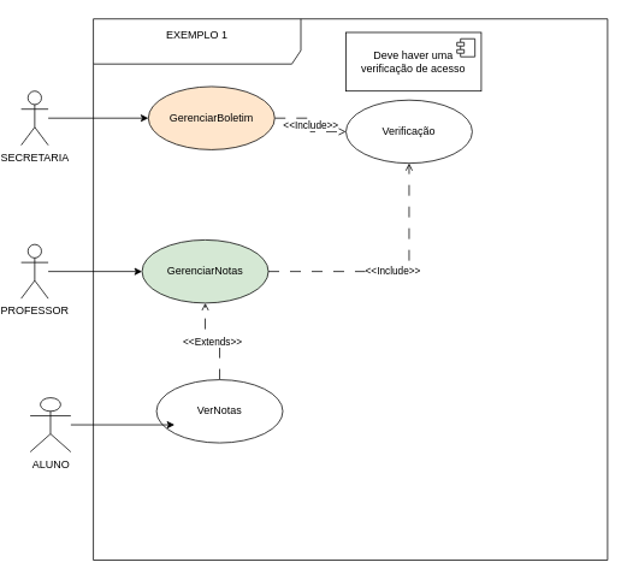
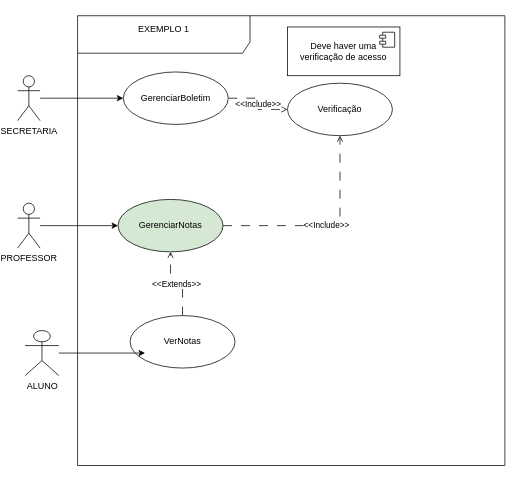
  <mxCell id="0" />
  <mxCell id="1" parent="0" />
  <mxCell id="2" value="&lt;font style=&quot;vertical-align: inherit;&quot;&gt;&lt;font style=&quot;vertical-align: inherit;&quot;&gt;EXEMPLO 1&lt;/font&gt;&lt;/font&gt;&lt;div&gt;&lt;font style=&quot;vertical-align: inherit;&quot;&gt;&lt;font style=&quot;vertical-align: inherit;&quot;&gt;&lt;br&gt;&lt;/font&gt;&lt;/font&gt;&lt;/div&gt;" style="shape=umlFrame;whiteSpace=wrap;html=1;pointerEvents=0;width=230;height=50;" vertex="1" parent="1"><mxGeometry x="100" y="20" width="570" height="600" as="geometry" /></mxCell>
  <mxCell id="3" style="edgeStyle=orthogonalEdgeStyle;rounded=0;orthogonalLoop=1;jettySize=auto;html=1;" edge="1" parent="1" source="4" target="13"><mxGeometry relative="1" as="geometry" /></mxCell>
  <mxCell id="4" value="&lt;font style=&quot;vertical-align: inherit;&quot;&gt;&lt;font style=&quot;vertical-align: inherit;&quot;&gt;SECRETARIA&lt;/font&gt;&lt;/font&gt;" style="shape=umlActor;verticalLabelPosition=bottom;verticalAlign=top;html=1;" vertex="1" parent="1"><mxGeometry x="20" y="100" width="30" height="60" as="geometry" /></mxCell>
  <mxCell id="5" value="&lt;font style=&quot;vertical-align: inherit;&quot;&gt;&lt;font style=&quot;vertical-align: inherit;&quot;&gt;ALUNO&lt;/font&gt;&lt;/font&gt;" style="shape=umlActor;verticalLabelPosition=bottom;verticalAlign=top;html=1;" vertex="1" parent="1"><mxGeometry x="30" y="440" width="45" height="60" as="geometry" /></mxCell>
  <mxCell id="6" style="edgeStyle=orthogonalEdgeStyle;rounded=0;orthogonalLoop=1;jettySize=auto;html=1;" edge="1" parent="1" source="7" target="11"><mxGeometry relative="1" as="geometry" /></mxCell>
  <mxCell id="7" value="&lt;font style=&quot;vertical-align: inherit;&quot;&gt;&lt;font style=&quot;vertical-align: inherit;&quot;&gt;PROFESSOR&lt;/font&gt;&lt;/font&gt;" style="shape=umlActor;verticalLabelPosition=bottom;verticalAlign=top;html=1;" vertex="1" parent="1"><mxGeometry x="20" y="270" width="30" height="60" as="geometry" /></mxCell>
  <mxCell id="8" value="&amp;lt;&amp;lt;Extends&amp;gt;&amp;gt;" style="edgeStyle=orthogonalEdgeStyle;rounded=0;orthogonalLoop=1;jettySize=auto;html=1;entryX=0.5;entryY=1;entryDx=0;entryDy=0;dashed=1;dashPattern=12 12;endArrow=open;endFill=0;" edge="1" parent="1" source="9" target="11"><mxGeometry relative="1" as="geometry" /></mxCell>
  <mxCell id="9" value="&lt;font style=&quot;vertical-align: inherit;&quot;&gt;&lt;font style=&quot;vertical-align: inherit;&quot;&gt;&lt;font style=&quot;vertical-align: inherit;&quot;&gt;&lt;font style=&quot;vertical-align: inherit;&quot;&gt;VerNotas&lt;/font&gt;&lt;/font&gt;&lt;/font&gt;&lt;/font&gt;" style="ellipse;whiteSpace=wrap;html=1;" vertex="1" parent="1"><mxGeometry x="170" y="420" width="140" height="70" as="geometry" /></mxCell>
  <mxCell id="10" value="&amp;lt;&amp;lt;Include&amp;gt;&amp;gt;" style="edgeStyle=orthogonalEdgeStyle;rounded=0;orthogonalLoop=1;jettySize=auto;html=1;dashed=1;dashPattern=12 12;endArrow=open;endFill=0;" edge="1" parent="1" source="11" target="14"><mxGeometry relative="1" as="geometry" /></mxCell>
  <mxCell id="11" value="&lt;font style=&quot;vertical-align: inherit;&quot;&gt;&lt;font style=&quot;vertical-align: inherit;&quot;&gt;GerenciarNotas&lt;/font&gt;&lt;/font&gt;" style="ellipse;whiteSpace=wrap;html=1;fillColor=#d5e8d4;" vertex="1" parent="1"><mxGeometry x="154" y="265" width="140" height="70" as="geometry" /></mxCell>
  <mxCell id="12" value="&amp;lt;&amp;lt;Include&amp;gt;&amp;gt;" style="edgeStyle=orthogonalEdgeStyle;rounded=0;orthogonalLoop=1;jettySize=auto;html=1;entryX=0;entryY=0.5;entryDx=0;entryDy=0;dashed=1;dashPattern=12 12;endArrow=open;endFill=0;" edge="1" parent="1" source="13" target="14"><mxGeometry relative="1" as="geometry" /></mxCell>
- <mxCell id="13" value="&lt;font style=&quot;vertical-align: inherit;&quot;&gt;&lt;font style=&quot;vertical-align: inherit;&quot;&gt;GerenciarBoletim&lt;/font&gt;&lt;/font&gt;" style="ellipse;whiteSpace=wrap;html=1;fillColor=#ffe6cc;" vertex="1" parent="1"><mxGeometry x="161" y="95" width="140" height="70" as="geometry" /></mxCell>
+ <mxCell id="13" value="&lt;font style=&quot;vertical-align: inherit;&quot;&gt;&lt;font style=&quot;vertical-align: inherit;&quot;&gt;GerenciarBoletim&lt;/font&gt;&lt;/font&gt;" style="ellipse;whiteSpace=wrap;html=1;" vertex="1" parent="1"><mxGeometry x="161" y="95" width="140" height="70" as="geometry" /></mxCell>
  <mxCell id="14" value="&lt;font style=&quot;vertical-align: inherit;&quot;&gt;&lt;font style=&quot;vertical-align: inherit;&quot;&gt;&lt;font style=&quot;vertical-align: inherit;&quot;&gt;&lt;font style=&quot;vertical-align: inherit;&quot;&gt;Verificação&lt;/font&gt;&lt;/font&gt;&lt;/font&gt;&lt;/font&gt;" style="ellipse;whiteSpace=wrap;html=1;" vertex="1" parent="1"><mxGeometry x="380" y="110" width="140" height="70" as="geometry" /></mxCell>
  <mxCell id="15" style="edgeStyle=orthogonalEdgeStyle;rounded=0;orthogonalLoop=1;jettySize=auto;html=1;entryX=0.143;entryY=0.714;entryDx=0;entryDy=0;entryPerimeter=0;" edge="1" parent="1" source="5" target="9"><mxGeometry relative="1" as="geometry" /></mxCell>
  <mxCell id="16" value="Deve haver uma verificação de acesso" style="html=1;dropTarget=0;whiteSpace=wrap;" vertex="1" parent="1"><mxGeometry x="380" y="35" width="150" height="65" as="geometry" /></mxCell>
  <mxCell id="17" value="" style="shape=module;jettyWidth=8;jettyHeight=4;" vertex="1" parent="16"><mxGeometry x="1" width="20" height="20" relative="1" as="geometry"><mxPoint x="-27" y="7" as="offset" /></mxGeometry></mxCell>
